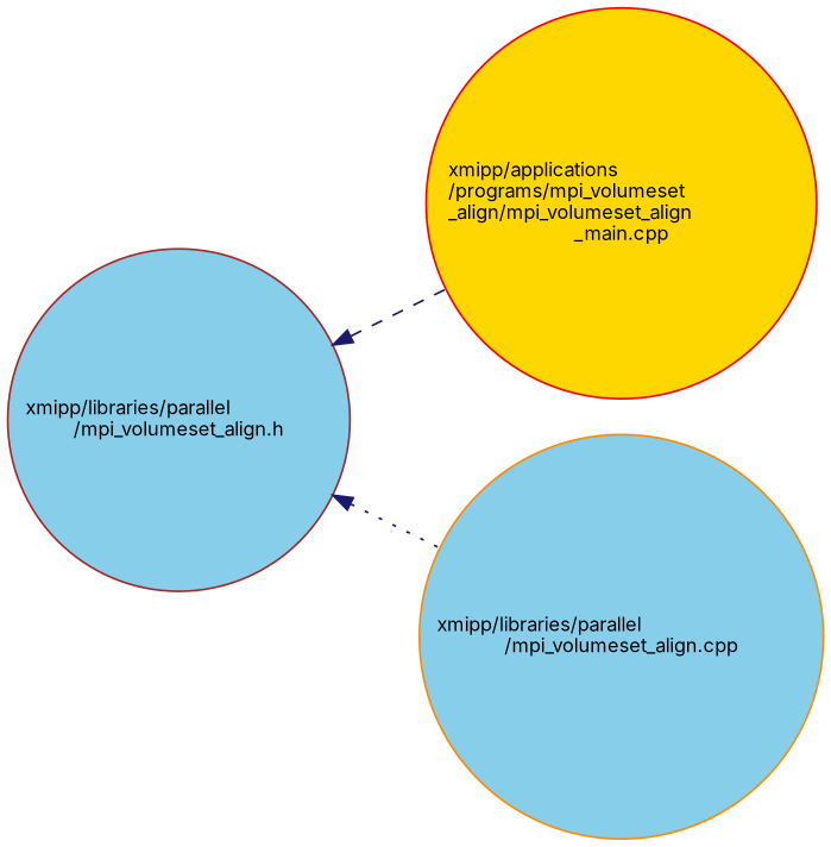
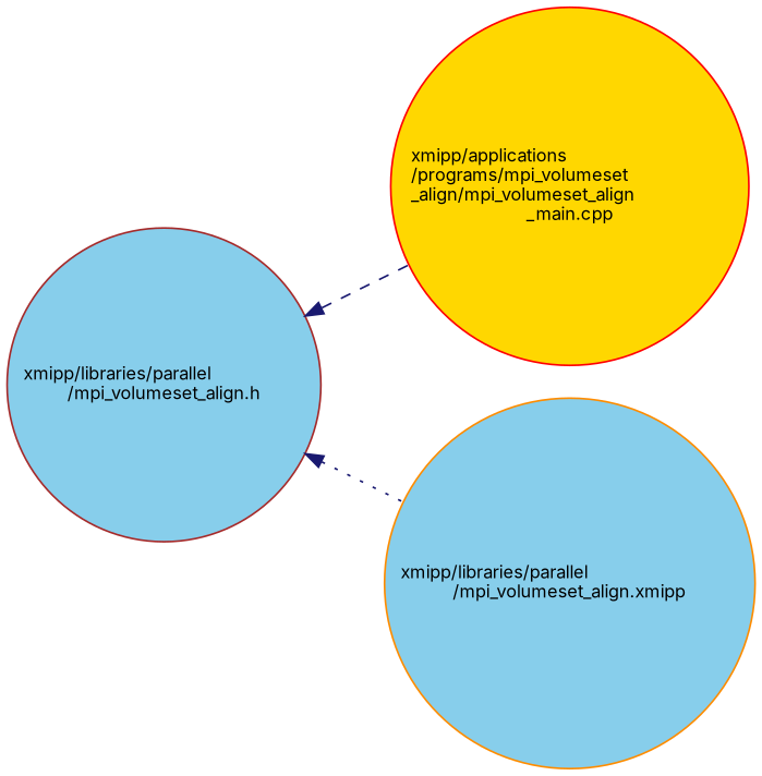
  digraph {
    rankdir=LR
    fontname=Inter
    node [fillcolor=skyblue fontname=Inter fontsize=10 shape=circle style=filled]
    edge [color=midnightblue dir=back fontname=Inter fontsize=10 labelfontname=Helvetica labelfontsize=10]
    n1 [color=brown fontcolor=black height=0.2 label="xmipp/libraries/parallel\l/mpi_volumeset_align.h" width=0.4]
    n2 [color=red fillcolor=gold height=0.2 label="xmipp/applications\l/programs/mpi_volumeset\l_align/mpi_volumeset_align\l_main.cpp" width=0.4]
-   n3 [color=darkorange height=0.2 label="xmipp/libraries/parallel\l/mpi_volumeset_align.cpp" width=0.4]
+   n3 [color=darkorange height=0.2 label="xmipp/libraries/parallel\l/mpi_volumeset_align.xmipp" width=0.4]
    n1 -> n2 [style=dashed]
    n1 -> n3 [style=dotted]
  }
